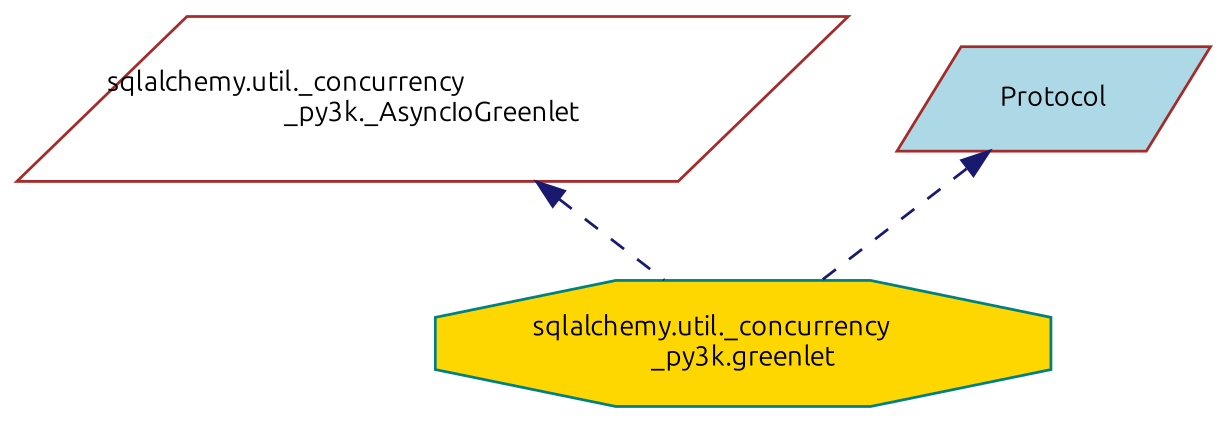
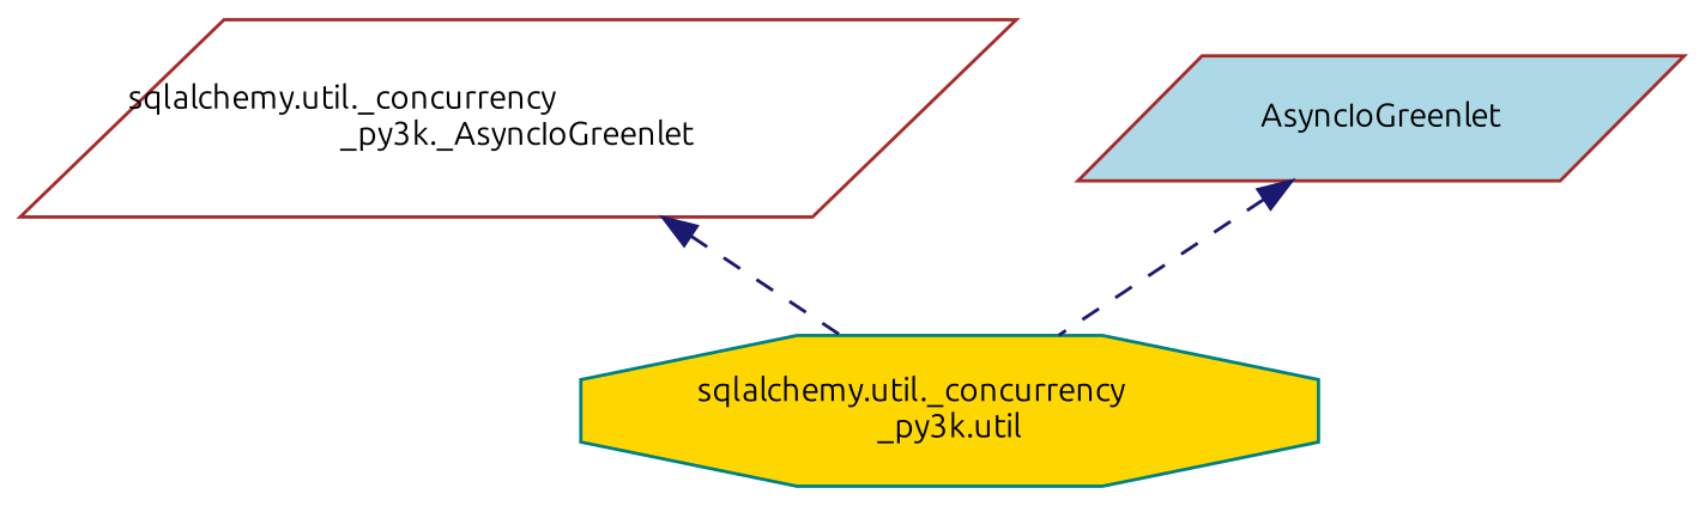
  digraph {
    fontname=Ubuntu
    node [color=brown fontname=Ubuntu fontsize=10 shape=parallelogram style=filled]
    edge [color=midnightblue dir=back fontname=Ubuntu fontsize=10 labelfontname=Helvetica labelfontsize=10 style=dashed]
    n1 [fillcolor=white fontcolor=black height=0.2 label="sqlalchemy.util._concurrency\l_py3k._AsyncIoGreenlet" width=0.4]
-   n2 [color=teal fillcolor=gold height=0.2 label="sqlalchemy.util._concurrency\l_py3k.greenlet" shape=octagon width=0.4]
-   n3 [fillcolor=lightblue height=0.2 label=Protocol width=0.4]
+   n2 [color=teal fillcolor=gold height=0.2 label="sqlalchemy.util._concurrency\l_py3k.util" shape=octagon width=0.4]
+   n3 [fillcolor=lightblue height=0.2 label=AsyncIoGreenlet width=0.4]
    n1 -> n2
    n3 -> n2
  }
